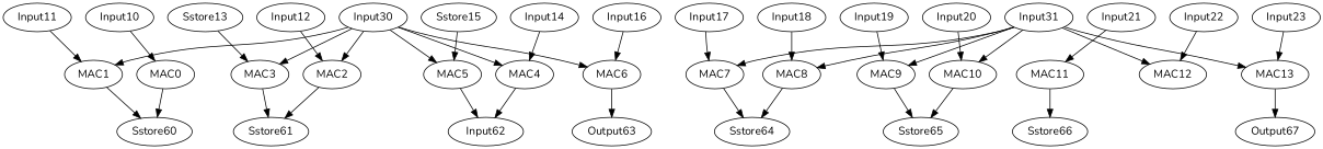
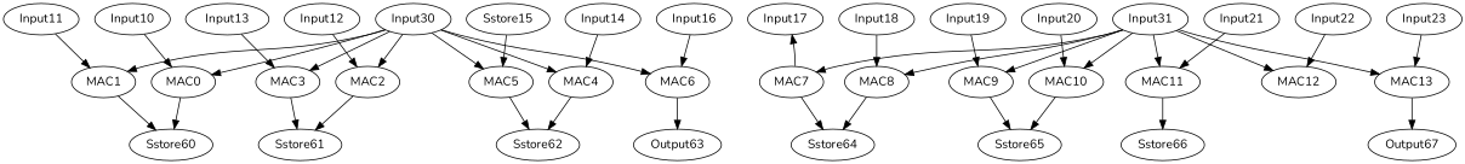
  digraph {
    fontname=Nunito
    node [fontname=Nunito offset="0, 0" opcode=input]
    edge [fontname=Nunito operand=0]
    Input10 [pattern="2, 3, 224, 3, -458, 112, -454, 16" ref_name=A0]
    MAC0 [acc_first=1 acc_params="0, 9, 1, 1792" opcode=mac offset=""]
    Sstore60 [opcode=sstore pattern="3584, 2, -3582, 1792" ref_name=B0 serial="0, 9, 2, 0"]
    Input11 [pattern="2, 3, 224, 3, -458, 112, -454, 16" ref_name=A1]
    MAC1 [acc_first=1 acc_params="0, 9, 1, 1792" opcode=mac offset=""]
    Input12 [pattern="2, 3, 224, 3, -458, 112, -454, 16" ref_name=A2]
    MAC2 [acc_first=1 acc_params="0, 9, 1, 1792" opcode=mac offset=""]
    Sstore61 [opcode=sstore pattern="3584, 2, -3582, 1792" ref_name=B0 serial="0, 9, 2, 0"]
-   Input13 [pattern="2, 3, 224, 3, -458, 112, -454, 16" ref_name=A3 label=Sstore13]
+   Input13 [pattern="2, 3, 224, 3, -458, 112, -454, 16" ref_name=A3]
    MAC3 [acc_first=1 acc_params="0, 9, 1, 1792" opcode=mac offset=""]
    Input14 [pattern="2, 3, 224, 3, -458, 112, -454, 16" ref_name=A4]
    MAC4 [acc_first=1 acc_params="0, 9, 1, 1792" opcode=mac offset=""]
-   Sstore62 [opcode=sstore pattern="3584, 2, -3582, 1792" ref_name=B0 serial="0, 9, 2, 0" label=Input62]
+   Sstore62 [opcode=sstore pattern="3584, 2, -3582, 1792" ref_name=B0 serial="0, 9, 2, 0"]
    n14 [label=Sstore15 pattern="2, 3, 224, 3, -458, 112, -454, 16" ref_name=A5]
    MAC5 [acc_first=1 acc_params="0, 9, 1, 1792" opcode=mac offset=""]
    Input16 [pattern="2, 3, 224, 3, -458, 112, -454, 16" ref_name=A6]
    MAC6 [acc_first=1 acc_params="0, 9, 1, 1792" opcode=mac offset=""]
    Output63 [opcode=output pattern="0, 3, 0, 3, 2, 112, 2, 16" ref_name=B0]
    Input17 [pattern="2, 3, 224, 3, -458, 112, -454, 16" ref_name=A7]
    MAC7 [acc_first=1 acc_params="0, 9, 1, 1792" opcode=mac offset=""]
    Sstore64 [opcode=sstore pattern="3584, 2, -3582, 1792" ref_name=B0 serial="0, 9, 2, 0"]
    Input18 [pattern="2, 3, 224, 3, -458, 112, -454, 16" ref_name=A8]
    MAC8 [acc_first=1 acc_params="0, 9, 1, 1792" opcode=mac offset=""]
    Input19 [pattern="2, 3, 224, 3, -458, 112, -454, 16" ref_name=A9]
    MAC9 [acc_first=1 acc_params="0, 9, 1, 1792" opcode=mac offset=""]
    Sstore65 [opcode=sstore pattern="3584, 2, -3582, 1792" ref_name=B0 serial="0, 9, 2, 0"]
    Input20 [pattern="2, 3, 224, 3, -458, 112, -454, 16" ref_name=A10]
    MAC10 [acc_first=1 acc_params="0, 9, 1, 1792" opcode=mac offset=""]
    Input21 [pattern="2, 3, 224, 3, -458, 112, -454, 16" ref_name=A11]
    MAC11 [acc_first=1 acc_params="0, 9, 1, 1792" opcode=mac offset=""]
    Sstore66 [opcode=sstore pattern="3584, 2, -3582, 1792" ref_name=B0 serial="0, 9, 2, 0"]
    Input22 [pattern="2, 3, 224, 3, -458, 112, -454, 16" ref_name=A12]
    MAC12 [acc_first=1 acc_params="0, 9, 1, 1792" opcode=mac offset=""]
    Input23 [pattern="2, 3, 224, 3, -458, 112, -454, 16" ref_name=A13]
    MAC13 [acc_first=1 acc_params="0, 9, 1, 1792" opcode=mac offset=""]
    Output67 [opcode=output pattern="0, 3, 0, 3, 2, 112, 2, 16" ref_name=B0]
    Input30 [pattern="2, 3, 2, 3, -16, 112, -16, 16" ref_name=W0]
    Input31 [pattern="2, 3, 2, 3, -16, 112, -16, 16" ref_name=W1]
    Input10 -> MAC0
    MAC0 -> Sstore60
    Input11 -> MAC1
    MAC1 -> Sstore60 [operand=1]
    Input12 -> MAC2
    MAC2 -> Sstore61
    Input13 -> MAC3
    MAC3 -> Sstore61 [operand=1]
    Input14 -> MAC4
    MAC4 -> Sstore62
    n14 -> MAC5
    MAC5 -> Sstore62 [operand=1]
    Input16 -> MAC6
    MAC6 -> Output63
-   Input17 -> MAC7
+   MAC7 -> Input17
    MAC7 -> Sstore64
    Input18 -> MAC8
    MAC8 -> Sstore64 [operand=1]
    Input19 -> MAC9
    MAC9 -> Sstore65
    Input20 -> MAC10
    MAC10 -> Sstore65 [operand=1]
    Input21 -> MAC11
    MAC11 -> Sstore66
    Input22 -> MAC12
    Input23 -> MAC13
    MAC13 -> Output67
+   Input30 -> MAC0 [operand=1]
    Input30 -> MAC1 [operand=1]
    Input30 -> MAC2 [operand=1]
    Input30 -> MAC3 [operand=1]
    Input30 -> MAC4 [operand=1]
    Input30 -> MAC5 [operand=1]
    Input30 -> MAC6 [operand=1]
    Input31 -> MAC7 [operand=1]
    Input31 -> MAC8 [operand=1]
    Input31 -> MAC9 [operand=1]
    Input31 -> MAC10 [operand=1]
+   Input31 -> MAC11 [operand=1]
    Input31 -> MAC12 [operand=1]
    Input31 -> MAC13 [operand=1]
  }
